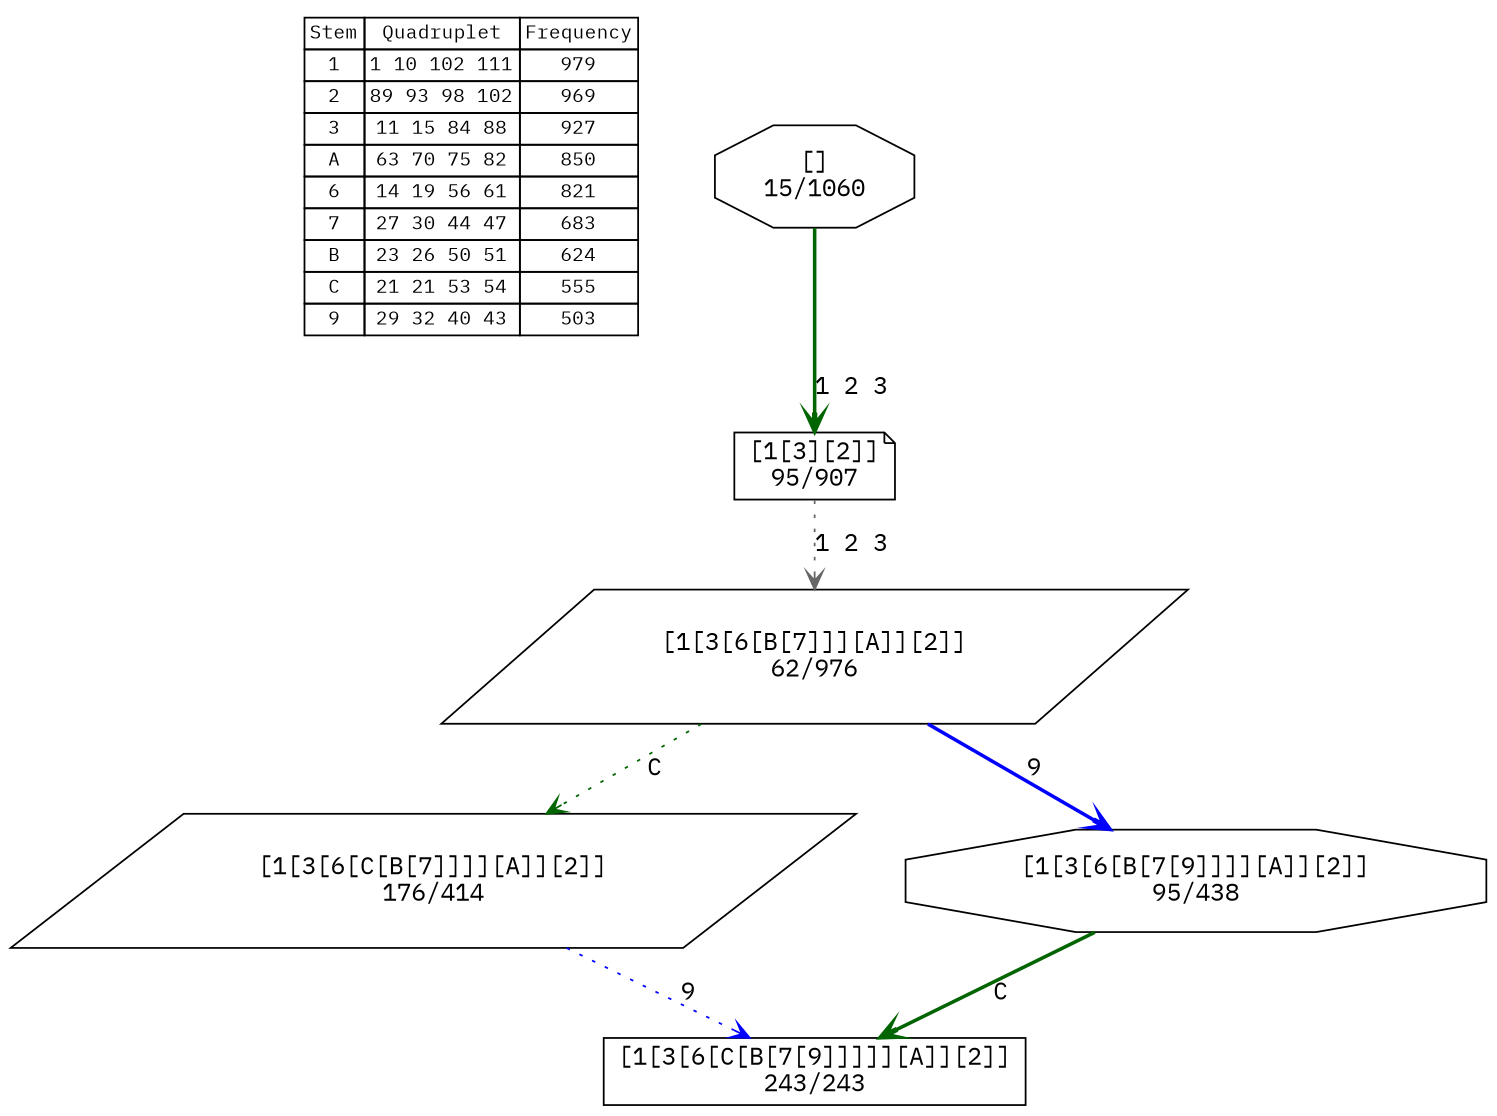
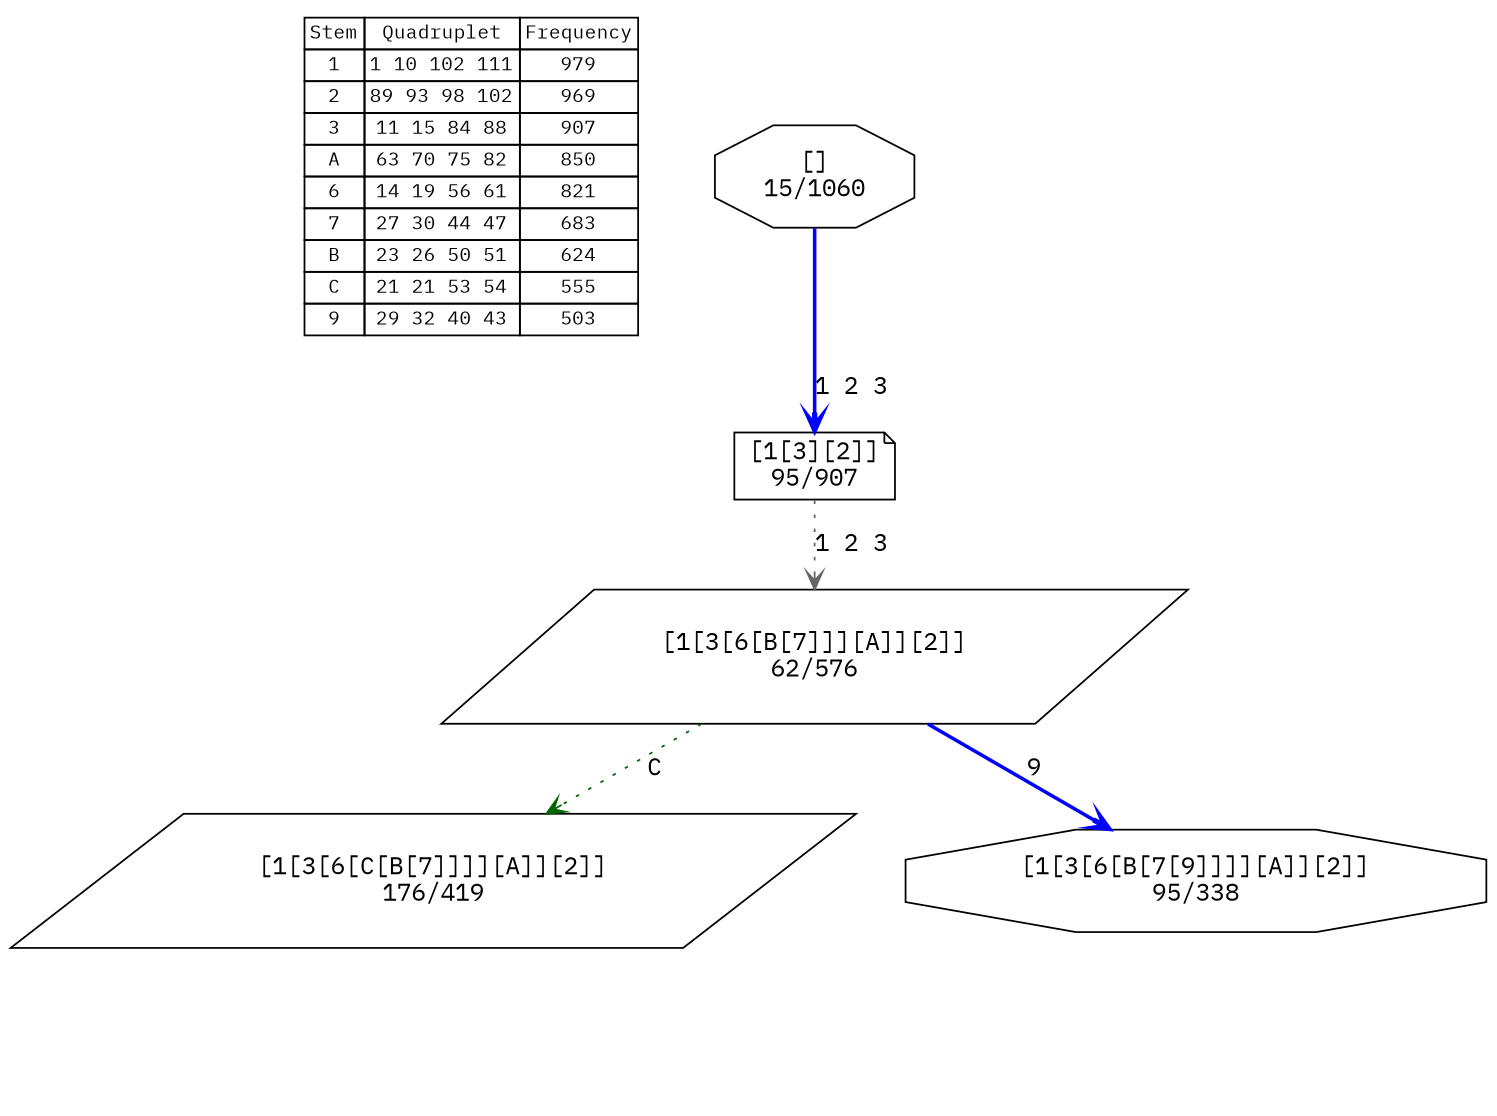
  digraph {
    fontname="IBM Plex Mono"
    nodesep=0.5
    node [fontname="IBM Plex Mono" shape=parallelogram]
    edge [arrowhead=vee color=blue fontname="IBM Plex Mono" style=dotted]
-   n1 [fontsize=11 label=< <table border="0" cellborder="1" cellspacing="0"><tr><td>Stem</td><td>Quadruplet</td><td>Frequency</td></tr> <tr><td>1</td><td>1 10 102 111</td><td>979</td></tr> <tr><td>2</td><td>89 93 98 102</td><td>969</td></tr> <tr><td>3</td><td>11 15 84 88</td><td>927</td></tr> <tr><td>A</td><td>63 70 75 82</td><td>850</td></tr> <tr><td>6</td><td>14 19 56 61</td><td>821</td></tr> <tr><td>7</td><td>27 30 44 47</td><td>683</td></tr> <tr><td>B</td><td>23 26 50 51</td><td>624</td></tr> <tr><td>C</td><td>21 21 53 54</td><td>555</td></tr> <tr><td>9</td><td>29 32 40 43</td><td>503</td></tr> </table>> shape=plaintext]
-   n2 [label="[1[3[6[C[B[7[9]]]]][A]][2]]\n243/243" shape=box]
-   n3 [label="[1[3[6[C[B[7]]]][A]][2]]\n176/414"]
+   n1 [fontsize=11 label=< <table border="0" cellborder="1" cellspacing="0"><tr><td>Stem</td><td>Quadruplet</td><td>Frequency</td></tr> <tr><td>1</td><td>1 10 102 111</td><td>979</td></tr> <tr><td>2</td><td>89 93 98 102</td><td>969</td></tr> <tr><td>3</td><td>11 15 84 88</td><td>907</td></tr> <tr><td>A</td><td>63 70 75 82</td><td>850</td></tr> <tr><td>6</td><td>14 19 56 61</td><td>821</td></tr> <tr><td>7</td><td>27 30 44 47</td><td>683</td></tr> <tr><td>B</td><td>23 26 50 51</td><td>624</td></tr> <tr><td>C</td><td>21 21 53 54</td><td>555</td></tr> <tr><td>9</td><td>29 32 40 43</td><td>503</td></tr> </table>> shape=plaintext]
+   n3 [label="[1[3[6[C[B[7]]]][A]][2]]\n176/419"]
    n4 [label="[1[3][2]]\n95/907" shape=note]
-   n5 [label="[1[3[6[B[7]]][A]][2]]\n62/976"]
-   n6 [label="[1[3[6[B[7[9]]]][A]][2]]\n95/438" shape=octagon]
+   n5 [label="[1[3[6[B[7]]][A]][2]]\n62/576"]
+   n6 [label="[1[3[6[B[7[9]]]][A]][2]]\n95/338" shape=octagon]
    n7 [label="[]\n15/1060" shape=octagon]
-   n3 -> n2 [label="9 "]
    n4 -> n5 [color=gray40 label="1 2 3 "]
    n5 -> n3 [color=darkgreen label="C "]
    n5 -> n6 [label="9 " style=bold]
-   n6 -> n2 [color=darkgreen label="C " style=bold]
-   n7 -> n4 [color=darkgreen label="1 2 3 " style=bold]
+   n7 -> n4 [label="1 2 3 " style=bold]
  }
